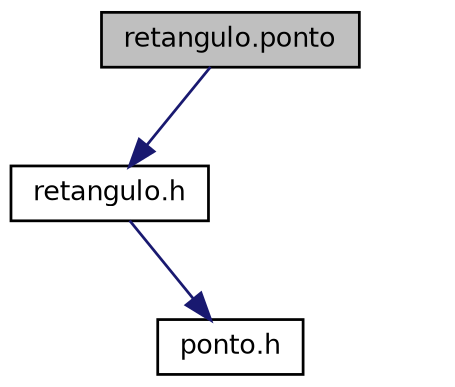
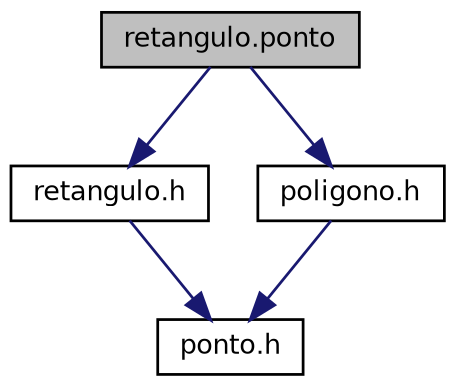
  digraph {
    node [color=black fillcolor=white fontname=Helvetica fontsize=10 shape=record style=filled]
    edge [color=midnightblue fontname=Helvetica fontsize=10 labelfontname=Helvetica labelfontsize=10 style=solid]
    n1 [fillcolor=grey75 fontcolor=black height=0.2 label="retangulo.ponto" width=0.4]
    n2 [height=0.2 label="retangulo.h" width=0.4]
+   n3 [height=0.2 label="poligono.h" width=0.4]
    n4 [height=0.2 label="ponto.h" width=0.4]
    n1 -> n2
+   n1 -> n3
    n2 -> n4
+   n3 -> n4
  }
